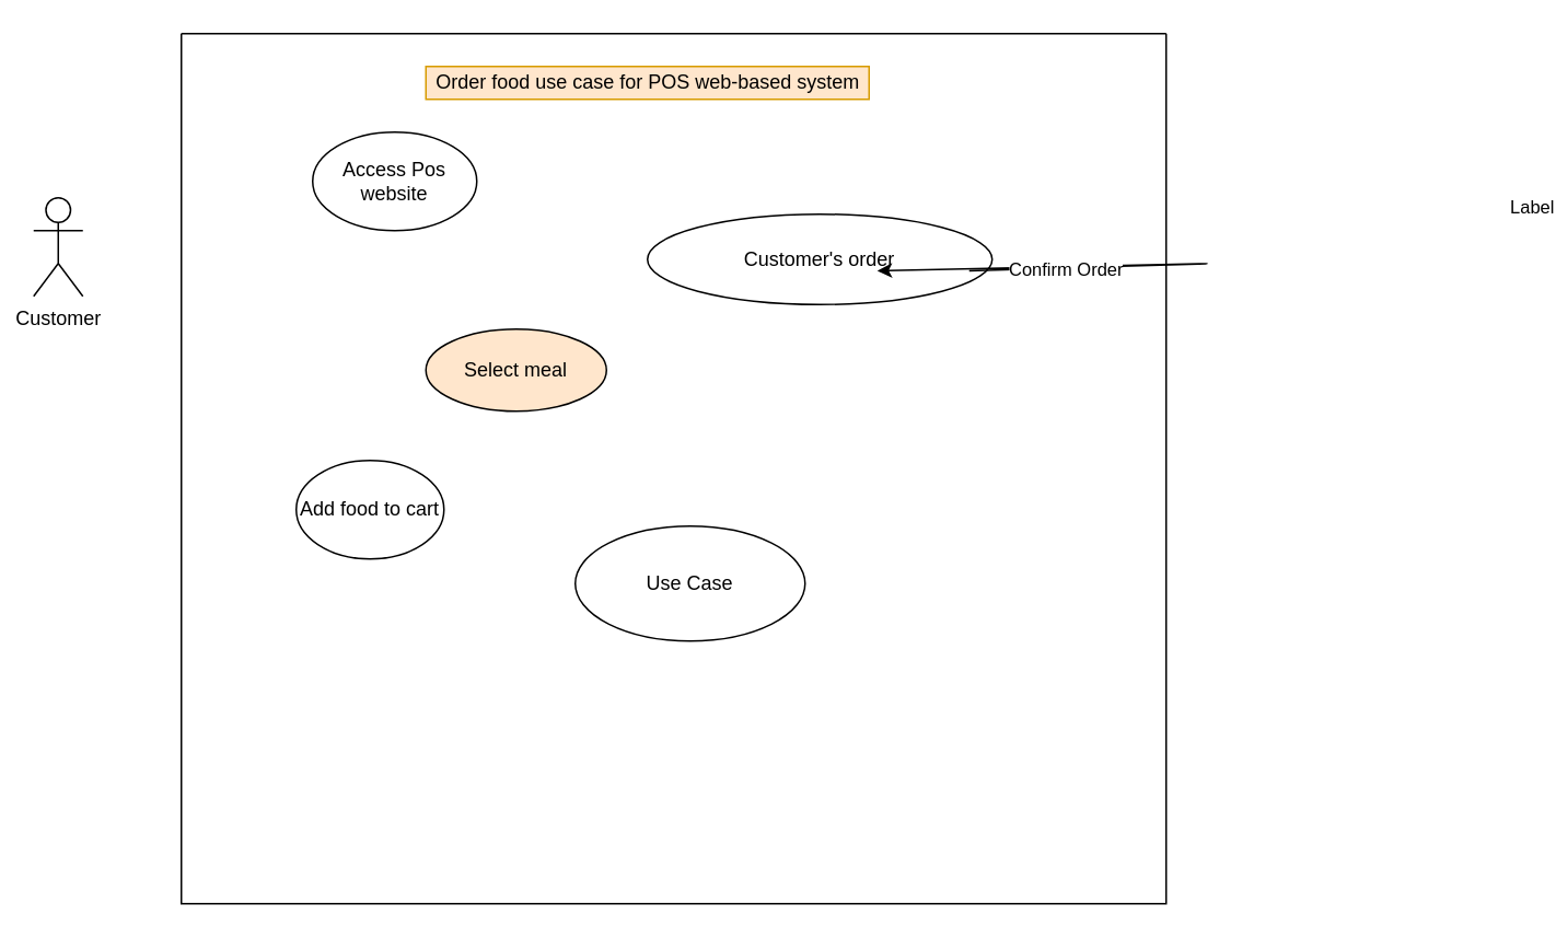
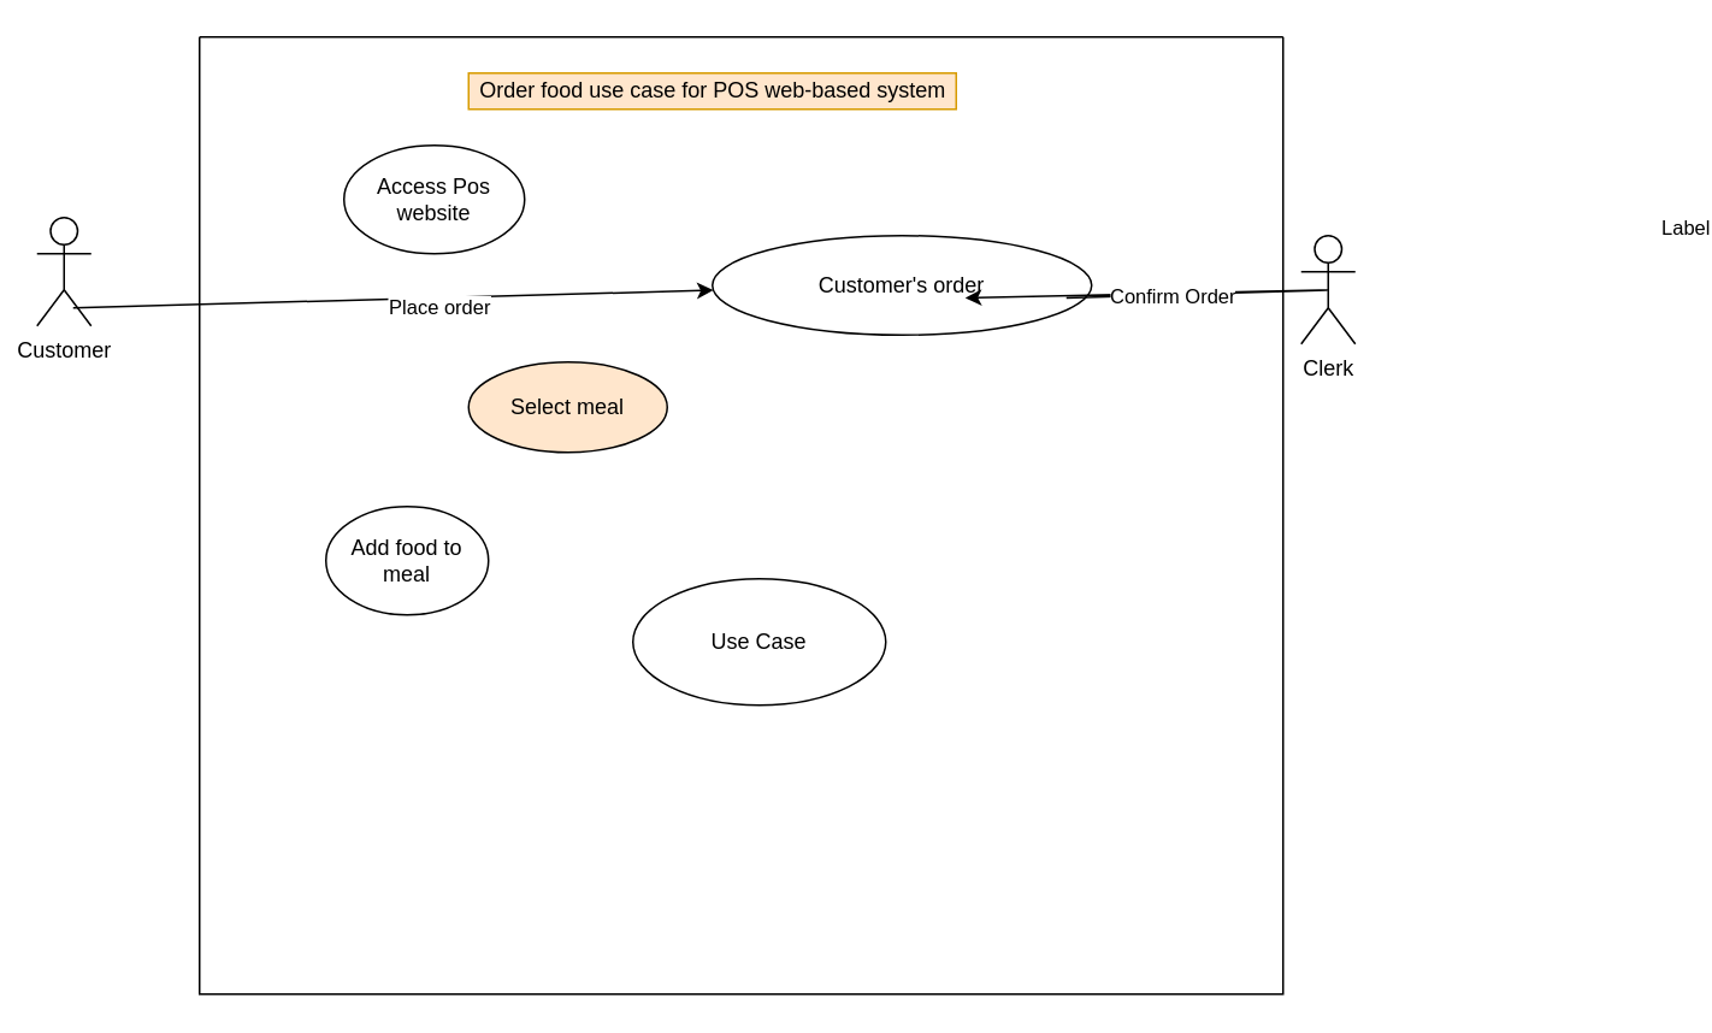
  <mxCell id="0" />
  <mxCell id="1" parent="0" />
  <mxCell id="2" value="" style="swimlane;startSize=0;" vertex="1" parent="1"><mxGeometry x="110" y="20" width="600" height="530" as="geometry" /></mxCell>
  <mxCell id="3" value="Order food use case for POS web-based system&lt;br&gt;" style="text;html=1;align=center;verticalAlign=middle;resizable=0;points=[];autosize=1;strokeColor=#d79b00;fillColor=#ffe6cc;" vertex="1" parent="2"><mxGeometry x="149" y="20" width="270" height="20" as="geometry" /></mxCell>
  <mxCell id="4" value="Access Pos website" style="ellipse;whiteSpace=wrap;html=1;" vertex="1" parent="2"><mxGeometry x="80" y="60" width="100" height="60" as="geometry" /></mxCell>
  <mxCell id="5" value="Select meal" style="ellipse;whiteSpace=wrap;html=1;fillColor=#ffe6cc;" vertex="1" parent="2"><mxGeometry x="149" y="180" width="110" height="50" as="geometry" /></mxCell>
  <mxCell id="6" value="Customer's order" style="ellipse;whiteSpace=wrap;html=1;" vertex="1" parent="2"><mxGeometry x="284" y="110" width="210" height="55" as="geometry" /></mxCell>
- <mxCell id="7" value="Add food to cart" style="ellipse;whiteSpace=wrap;html=1;" vertex="1" parent="2"><mxGeometry x="70" y="260" width="90" height="60" as="geometry" /></mxCell>
+ <mxCell id="7" value="Add food to meal" style="ellipse;whiteSpace=wrap;html=1;" vertex="1" parent="2"><mxGeometry x="70" y="260" width="90" height="60" as="geometry" /></mxCell>
  <mxCell id="8" value="Use Case" style="ellipse;whiteSpace=wrap;html=1;" vertex="1" parent="2"><mxGeometry x="240" y="300" width="140" height="70" as="geometry" /></mxCell>
  <mxCell id="9" value="" style="endArrow=classic;html=1;" edge="1" parent="2"><mxGeometry relative="1" as="geometry"><mxPoint x="480" y="144.5" as="sourcePoint" /><mxPoint x="424" y="144.5" as="targetPoint" /><Array as="points"><mxPoint x="630" y="140" /></Array></mxGeometry></mxCell>
  <mxCell id="10" value="Label" style="edgeLabel;resizable=0;html=1;align=center;verticalAlign=middle;" connectable="0" vertex="1" parent="9"><mxGeometry relative="1" as="geometry"><mxPoint x="220" y="-35" as="offset" /></mxGeometry></mxCell>
  <mxCell id="11" value="Confirm Order" style="edgeLabel;html=1;align=center;verticalAlign=middle;resizable=0;points=[];" vertex="1" connectable="0" parent="9"><mxGeometry x="0.176" y="2" relative="1" as="geometry"><mxPoint x="-33" as="offset" /></mxGeometry></mxCell>
  <mxCell id="12" value="Customer" style="shape=umlActor;verticalLabelPosition=bottom;verticalAlign=top;html=1;" vertex="1" parent="1"><mxGeometry x="20" y="120" width="30" height="60" as="geometry" /></mxCell>
+ <mxCell id="13" value="Clerk" style="shape=umlActor;verticalLabelPosition=bottom;verticalAlign=top;html=1;" vertex="1" parent="1"><mxGeometry x="720" y="130" width="30" height="60" as="geometry" /></mxCell>
+ <mxCell id="14" value="Place order" style="endArrow=classic;html=1;exitX=0.667;exitY=0.833;exitDx=0;exitDy=0;exitPerimeter=0;" edge="1" parent="1" source="12" target="6"><mxGeometry x="0.142" y="-6" relative="1" as="geometry"><mxPoint x="330" y="280" as="sourcePoint" /><mxPoint x="390" y="160" as="targetPoint" /><Array as="points" /><mxPoint as="offset" /></mxGeometry></mxCell>
